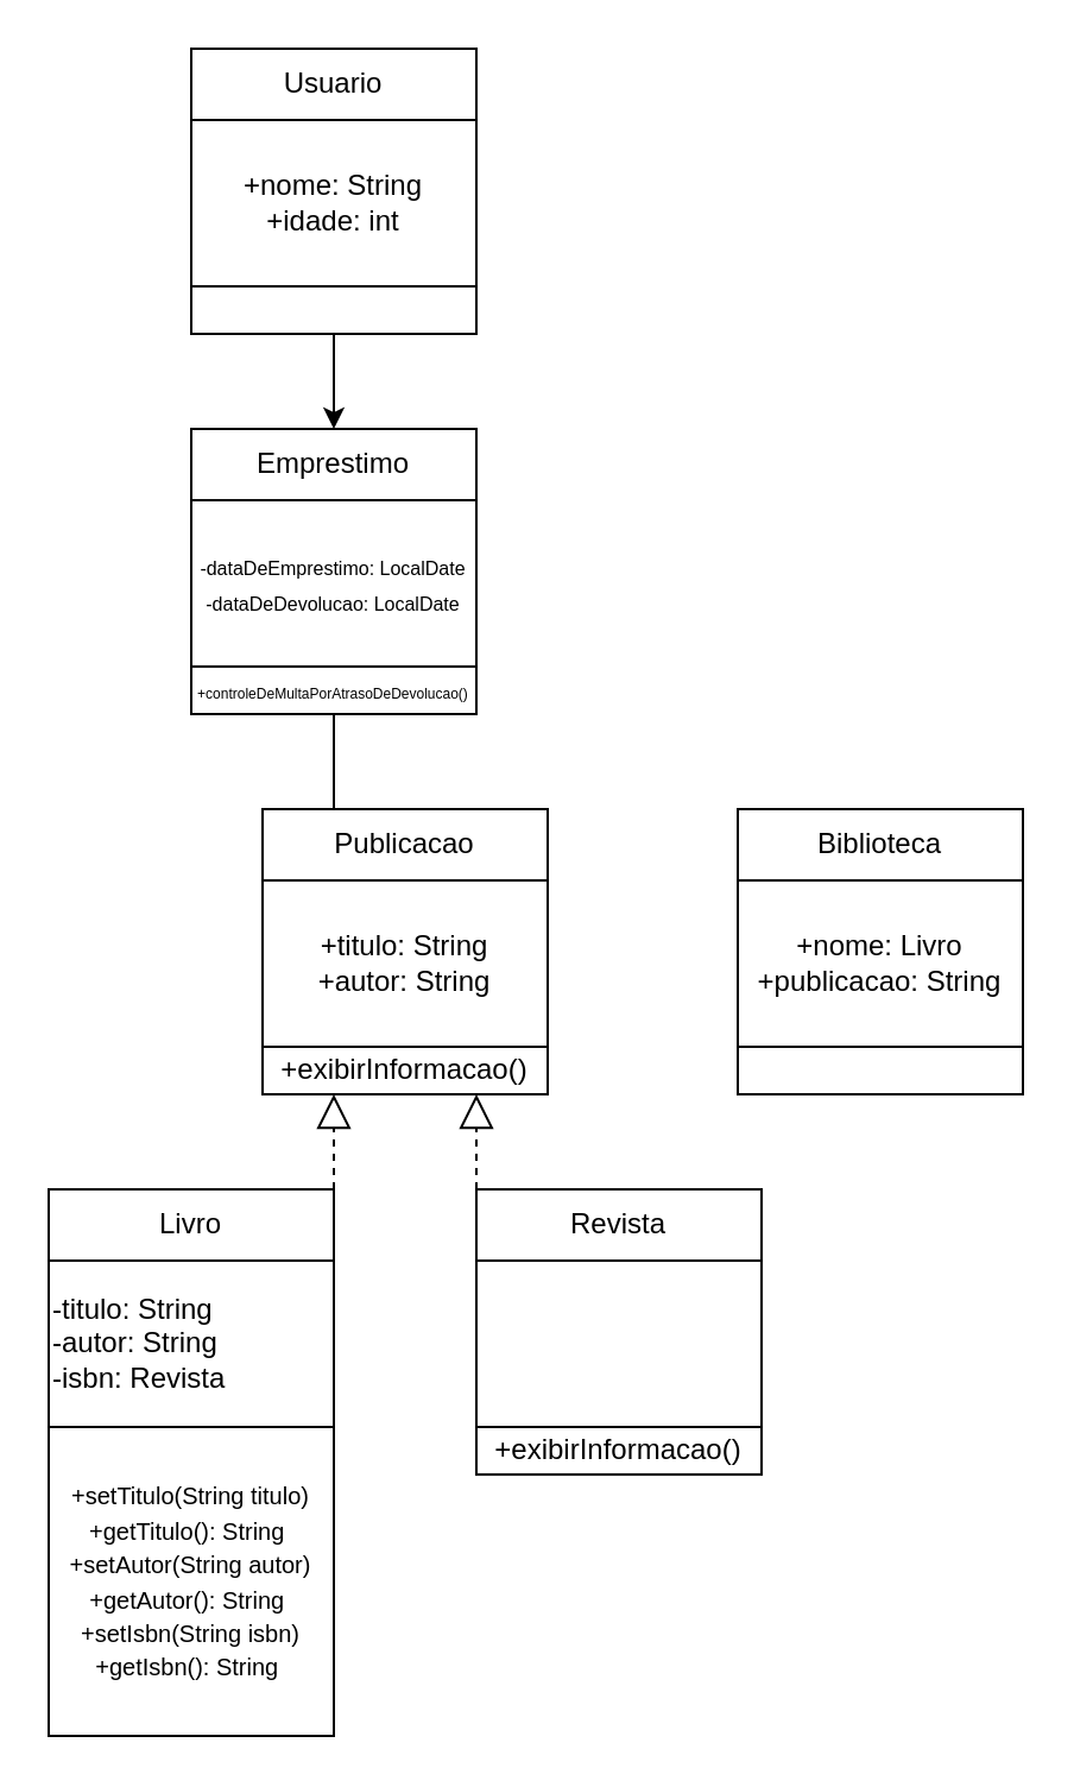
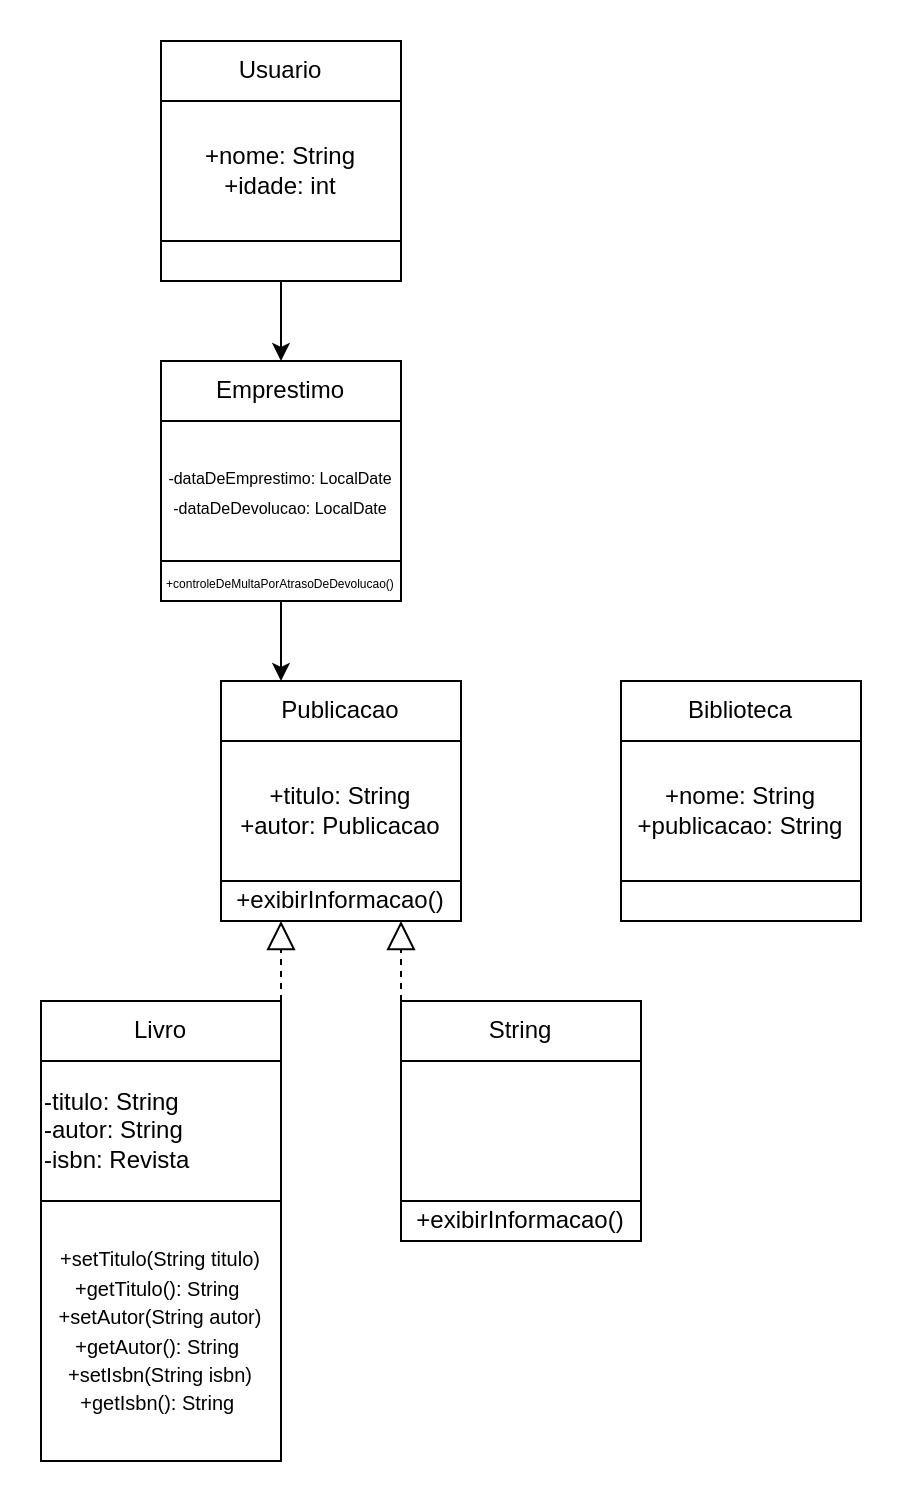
  <mxCell id="0" />
  <mxCell id="1" parent="0" />
  <mxCell id="2" value="" style="rounded=0;whiteSpace=wrap;html=1;" parent="1" vertex="1"><mxGeometry x="20" y="500" width="120" height="230" as="geometry" /></mxCell>
  <mxCell id="3" value="" style="endArrow=none;html=1;rounded=0;" parent="1" edge="1"><mxGeometry width="50" height="50" relative="1" as="geometry"><mxPoint x="20" y="530" as="sourcePoint" /><mxPoint x="140" y="530" as="targetPoint" /></mxGeometry></mxCell>
  <mxCell id="4" value="" style="endArrow=none;html=1;rounded=0;" parent="1" edge="1"><mxGeometry width="50" height="50" relative="1" as="geometry"><mxPoint x="20" y="600" as="sourcePoint" /><mxPoint x="140" y="600" as="targetPoint" /></mxGeometry></mxCell>
  <mxCell id="5" value="Livro" style="text;html=1;align=center;verticalAlign=middle;whiteSpace=wrap;rounded=0;" parent="1" vertex="1"><mxGeometry x="25" y="500" width="110" height="30" as="geometry" /></mxCell>
  <mxCell id="6" value="-titulo: String&lt;div&gt;-autor: String&lt;/div&gt;&lt;div&gt;-isbn: Revista&lt;/div&gt;" style="text;html=1;align=left;verticalAlign=middle;whiteSpace=wrap;rounded=0;" parent="1" vertex="1"><mxGeometry x="20" y="530" width="120" height="70" as="geometry" /></mxCell>
  <mxCell id="7" value="&lt;font style=&quot;font-size: 10px;&quot;&gt;+setTitulo(String titulo)&lt;/font&gt;&lt;div&gt;&lt;span style=&quot;font-size: 10px;&quot;&gt;+getTitulo(): String&amp;nbsp;&lt;/span&gt;&lt;/div&gt;&lt;div&gt;&lt;font style=&quot;font-size: 10px;&quot;&gt;+setAutor(String autor)&lt;/font&gt;&lt;div&gt;&lt;span style=&quot;font-size: 10px;&quot;&gt;+getAutor(): String&amp;nbsp;&lt;/span&gt;&lt;/div&gt;&lt;/div&gt;&lt;div&gt;&lt;font style=&quot;font-size: 10px;&quot;&gt;+setIsbn(String isbn)&lt;/font&gt;&lt;div&gt;&lt;span style=&quot;font-size: 10px;&quot;&gt;+getIsbn(): String&amp;nbsp;&lt;/span&gt;&lt;/div&gt;&lt;/div&gt;" style="text;html=1;align=center;verticalAlign=middle;whiteSpace=wrap;rounded=0;" parent="1" vertex="1"><mxGeometry x="20" y="600" width="120" height="130" as="geometry" /></mxCell>
  <mxCell id="8" value="" style="rounded=0;whiteSpace=wrap;html=1;" parent="1" vertex="1"><mxGeometry x="80" y="180" width="120" height="120" as="geometry" /></mxCell>
  <mxCell id="9" value="" style="endArrow=none;html=1;rounded=0;" parent="1" edge="1"><mxGeometry width="50" height="50" relative="1" as="geometry"><mxPoint x="80" y="210" as="sourcePoint" /><mxPoint x="200" y="210" as="targetPoint" /></mxGeometry></mxCell>
  <mxCell id="10" value="" style="endArrow=none;html=1;rounded=0;" parent="1" edge="1"><mxGeometry width="50" height="50" relative="1" as="geometry"><mxPoint x="80" y="280" as="sourcePoint" /><mxPoint x="200" y="280" as="targetPoint" /></mxGeometry></mxCell>
  <mxCell id="11" value="Emprestimo" style="text;html=1;align=center;verticalAlign=middle;whiteSpace=wrap;rounded=0;" parent="1" vertex="1"><mxGeometry x="80" y="180" width="120" height="30" as="geometry" /></mxCell>
  <mxCell id="12" value="&lt;font style=&quot;font-size: 8px;&quot;&gt;-dataDeEmprestimo: LocalDate&lt;/font&gt;&lt;div&gt;&lt;font style=&quot;font-size: 8px;&quot;&gt;-dataDeDevolucao: LocalDate&lt;/font&gt;&lt;/div&gt;" style="text;html=1;align=center;verticalAlign=middle;whiteSpace=wrap;rounded=0;" parent="1" vertex="1"><mxGeometry x="80" y="210" width="120" height="70" as="geometry" /></mxCell>
  <mxCell id="13" value="&lt;font style=&quot;font-size: 6px;&quot;&gt;+controleDeMultaPorAtrasoDeDevolucao()&lt;/font&gt;" style="text;html=1;align=center;verticalAlign=middle;whiteSpace=wrap;rounded=0;" parent="1" vertex="1"><mxGeometry x="80" y="280" width="120" height="20" as="geometry" /></mxCell>
  <mxCell id="14" value="" style="rounded=0;whiteSpace=wrap;html=1;" parent="1" vertex="1"><mxGeometry x="110" y="340" width="120" height="120" as="geometry" /></mxCell>
  <mxCell id="15" value="" style="endArrow=none;html=1;rounded=0;" parent="1" edge="1"><mxGeometry width="50" height="50" relative="1" as="geometry"><mxPoint x="110" y="370" as="sourcePoint" /><mxPoint x="230" y="370" as="targetPoint" /></mxGeometry></mxCell>
  <mxCell id="16" value="" style="endArrow=none;html=1;rounded=0;" parent="1" edge="1"><mxGeometry width="50" height="50" relative="1" as="geometry"><mxPoint x="110" y="440" as="sourcePoint" /><mxPoint x="230" y="440" as="targetPoint" /></mxGeometry></mxCell>
  <mxCell id="17" value="Publicacao" style="text;html=1;align=center;verticalAlign=middle;whiteSpace=wrap;rounded=0;" parent="1" vertex="1"><mxGeometry x="110" y="340" width="120" height="30" as="geometry" /></mxCell>
- <mxCell id="18" value="" style="endArrow=none;html=1;rounded=0;exitX=0.5;exitY=1;exitDx=0;exitDy=0;entryX=0.25;entryY=0;entryDx=0;entryDy=0;" parent="1" source="13" target="17" edge="1"><mxGeometry width="50" height="50" relative="1" as="geometry"><mxPoint x="-110" y="420" as="sourcePoint" /><mxPoint x="-60" y="370" as="targetPoint" /></mxGeometry></mxCell>
- <mxCell id="19" value="+titulo: String&lt;div&gt;+autor: String&lt;/div&gt;" style="text;html=1;align=center;verticalAlign=middle;whiteSpace=wrap;rounded=0;" parent="1" vertex="1"><mxGeometry x="110" y="370" width="120" height="70" as="geometry" /></mxCell>
+ <mxCell id="18" value="" style="endArrow=classic;html=1;rounded=0;exitX=0.5;exitY=1;exitDx=0;exitDy=0;entryX=0.25;entryY=0;entryDx=0;entryDy=0;" parent="1" source="13" target="17" edge="1"><mxGeometry width="50" height="50" relative="1" as="geometry"><mxPoint x="-110" y="420" as="sourcePoint" /><mxPoint x="-60" y="370" as="targetPoint" /></mxGeometry></mxCell>
+ <mxCell id="19" value="+titulo: String&lt;div&gt;+autor: Publicacao&lt;/div&gt;" style="text;html=1;align=center;verticalAlign=middle;whiteSpace=wrap;rounded=0;" parent="1" vertex="1"><mxGeometry x="110" y="370" width="120" height="70" as="geometry" /></mxCell>
  <mxCell id="20" value="+exibirInformacao()" style="text;html=1;align=center;verticalAlign=middle;whiteSpace=wrap;rounded=0;" parent="1" vertex="1"><mxGeometry x="110" y="440" width="120" height="20" as="geometry" /></mxCell>
  <mxCell id="21" value="" style="rounded=0;whiteSpace=wrap;html=1;" parent="1" vertex="1"><mxGeometry x="80" width="120" height="120" as="geometry" y="20" /></mxCell>
  <mxCell id="22" value="" style="endArrow=none;html=1;rounded=0;" parent="1" edge="1"><mxGeometry width="50" height="50" relative="1" as="geometry"><mxPoint x="80" y="50" as="sourcePoint" /><mxPoint x="200" y="50" as="targetPoint" /></mxGeometry></mxCell>
  <mxCell id="23" value="" style="endArrow=none;html=1;rounded=0;" parent="1" edge="1"><mxGeometry width="50" height="50" relative="1" as="geometry"><mxPoint x="80" y="120" as="sourcePoint" /><mxPoint x="200" y="120" as="targetPoint" /></mxGeometry></mxCell>
  <mxCell id="24" value="Usuario" style="text;html=1;align=center;verticalAlign=middle;whiteSpace=wrap;rounded=0;" parent="1" vertex="1"><mxGeometry x="80" width="120" height="30" as="geometry" y="20" /></mxCell>
  <mxCell id="25" value="+nome: String&lt;div&gt;+idade: int&lt;/div&gt;" style="text;html=1;align=center;verticalAlign=middle;whiteSpace=wrap;rounded=0;" parent="1" vertex="1"><mxGeometry x="80" y="50" width="120" height="70" as="geometry" /></mxCell>
  <mxCell id="26" value="" style="rounded=0;whiteSpace=wrap;html=1;" parent="1" vertex="1"><mxGeometry x="200" y="500" width="120" height="120" as="geometry" /></mxCell>
  <mxCell id="27" value="" style="endArrow=none;html=1;rounded=0;" parent="1" edge="1"><mxGeometry width="50" height="50" relative="1" as="geometry"><mxPoint x="200" y="530" as="sourcePoint" /><mxPoint x="320" y="530" as="targetPoint" /></mxGeometry></mxCell>
  <mxCell id="28" value="" style="endArrow=none;html=1;rounded=0;" parent="1" edge="1"><mxGeometry width="50" height="50" relative="1" as="geometry"><mxPoint x="200" y="600" as="sourcePoint" /><mxPoint x="320" y="600" as="targetPoint" /></mxGeometry></mxCell>
- <mxCell id="29" value="Revista" style="text;html=1;align=center;verticalAlign=middle;whiteSpace=wrap;rounded=0;" parent="1" vertex="1"><mxGeometry x="200" y="500" width="120" height="30" as="geometry" /></mxCell>
+ <mxCell id="29" value="String" style="text;html=1;align=center;verticalAlign=middle;whiteSpace=wrap;rounded=0;" parent="1" vertex="1"><mxGeometry x="200" y="500" width="120" height="30" as="geometry" /></mxCell>
  <mxCell id="30" value="+exibirInformacao()" style="text;html=1;align=center;verticalAlign=middle;whiteSpace=wrap;rounded=0;" parent="1" vertex="1"><mxGeometry x="200" y="600" width="120" height="20" as="geometry" /></mxCell>
  <mxCell id="31" value="" style="endArrow=classic;html=1;rounded=0;entryX=0.5;entryY=0;entryDx=0;entryDy=0;exitX=0.5;exitY=1;exitDx=0;exitDy=0;" parent="1" target="11" edge="1" source="21"><mxGeometry width="50" height="50" relative="1" as="geometry"><mxPoint x="140" y="150" as="sourcePoint" /><mxPoint x="20" y="80" as="targetPoint" /></mxGeometry></mxCell>
  <mxCell id="32" value="" style="endArrow=block;dashed=1;endFill=0;endSize=12;html=1;rounded=0;exitX=0;exitY=0;exitDx=0;exitDy=0;entryX=0.75;entryY=1;entryDx=0;entryDy=0;" parent="1" source="29" target="20" edge="1"><mxGeometry width="160" relative="1" as="geometry"><mxPoint x="90" y="580" as="sourcePoint" /><mxPoint x="310" y="520" as="targetPoint" /></mxGeometry></mxCell>
  <mxCell id="33" value="" style="endArrow=block;dashed=1;endFill=0;endSize=12;html=1;rounded=0;exitX=1;exitY=0;exitDx=0;exitDy=0;entryX=0.25;entryY=1;entryDx=0;entryDy=0;" parent="1" source="2" target="20" edge="1"><mxGeometry width="160" relative="1" as="geometry"><mxPoint x="130" y="604" as="sourcePoint" /><mxPoint x="209" y="510" as="targetPoint" /></mxGeometry></mxCell>
  <mxCell id="34" value="" style="rounded=0;whiteSpace=wrap;html=1;" parent="1" vertex="1"><mxGeometry x="310" y="340" width="120" height="120" as="geometry" /></mxCell>
  <mxCell id="35" value="" style="endArrow=none;html=1;rounded=0;" parent="1" edge="1"><mxGeometry width="50" height="50" relative="1" as="geometry"><mxPoint x="310" y="370" as="sourcePoint" /><mxPoint x="430" y="370" as="targetPoint" /></mxGeometry></mxCell>
  <mxCell id="36" value="" style="endArrow=none;html=1;rounded=0;" parent="1" edge="1"><mxGeometry width="50" height="50" relative="1" as="geometry"><mxPoint x="310" y="440" as="sourcePoint" /><mxPoint x="430" y="440" as="targetPoint" /></mxGeometry></mxCell>
  <mxCell id="37" value="Biblioteca" style="text;html=1;align=center;verticalAlign=middle;whiteSpace=wrap;rounded=0;" parent="1" vertex="1"><mxGeometry x="310" y="340" width="120" height="30" as="geometry" /></mxCell>
- <mxCell id="38" value="+nome: Livro&lt;div&gt;+publicacao: String&lt;/div&gt;" style="text;html=1;align=center;verticalAlign=middle;whiteSpace=wrap;rounded=0;" parent="1" vertex="1"><mxGeometry x="310" y="370" width="120" height="70" as="geometry" /></mxCell>
+ <mxCell id="38" value="+nome: String&lt;div&gt;+publicacao: String&lt;/div&gt;" style="text;html=1;align=center;verticalAlign=middle;whiteSpace=wrap;rounded=0;" parent="1" vertex="1"><mxGeometry x="310" y="370" width="120" height="70" as="geometry" /></mxCell>
